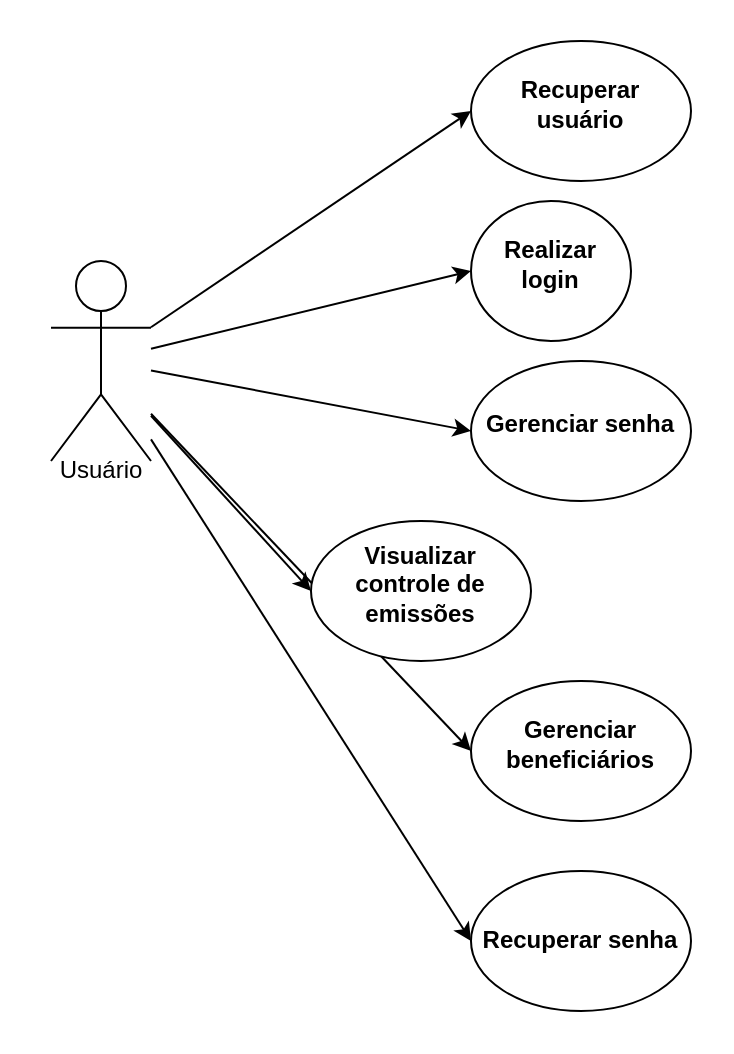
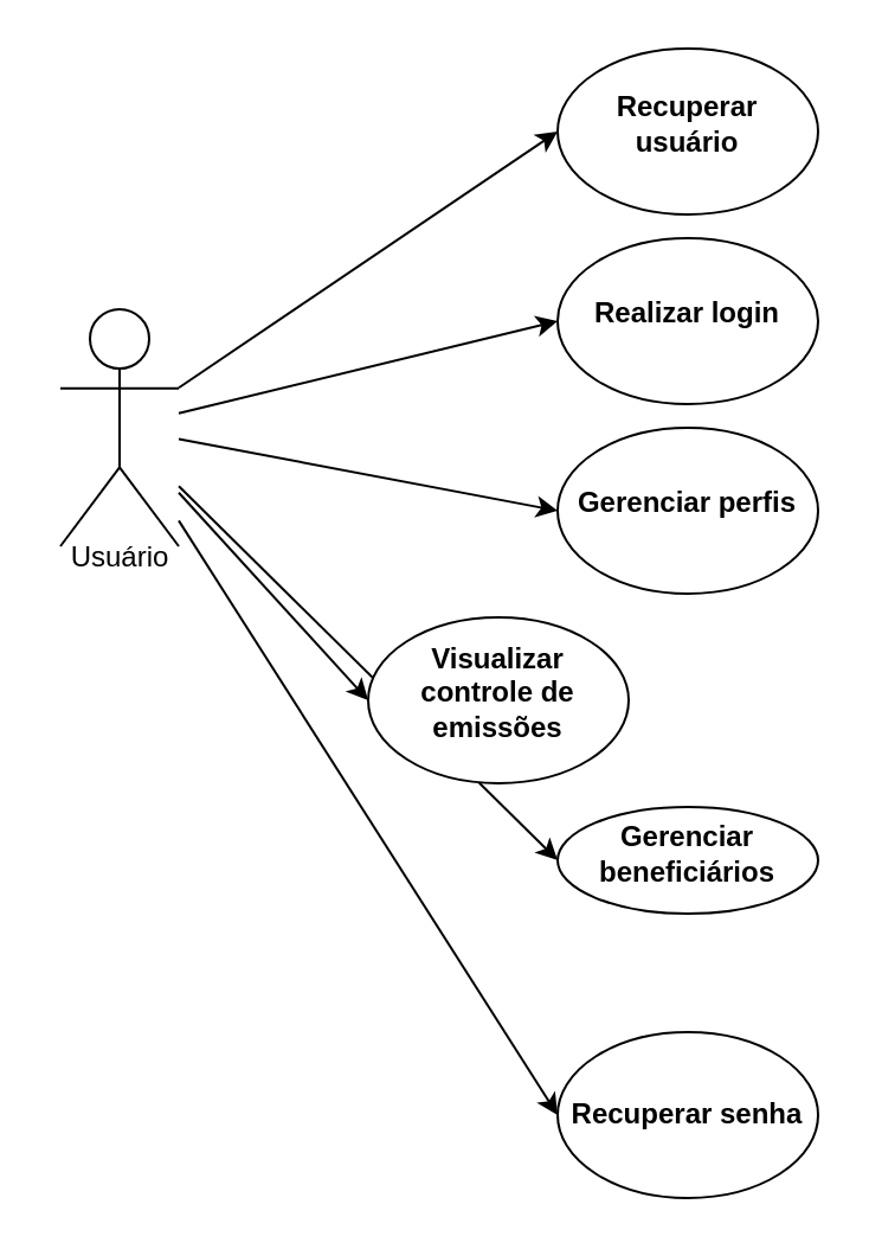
  <mxCell id="0" />
  <mxCell id="1" parent="0" />
  <mxCell id="2" style="rounded=0;orthogonalLoop=1;jettySize=auto;html=1;entryX=0;entryY=0.5;entryDx=0;entryDy=0;" edge="1" parent="1" source="8" target="12"><mxGeometry relative="1" as="geometry" /></mxCell>
  <mxCell id="3" style="rounded=0;orthogonalLoop=1;jettySize=auto;html=1;entryX=0;entryY=0.5;entryDx=0;entryDy=0;" edge="1" parent="1" source="8" target="9"><mxGeometry relative="1" as="geometry" /></mxCell>
  <mxCell id="4" style="rounded=0;orthogonalLoop=1;jettySize=auto;html=1;entryX=0;entryY=0.5;entryDx=0;entryDy=0;" edge="1" parent="1" source="8" target="10"><mxGeometry relative="1" as="geometry" /></mxCell>
  <mxCell id="5" style="rounded=0;orthogonalLoop=1;jettySize=auto;html=1;entryX=0;entryY=0.5;entryDx=0;entryDy=0;" edge="1" parent="1" source="8" target="11"><mxGeometry relative="1" as="geometry" /></mxCell>
  <mxCell id="6" style="rounded=0;orthogonalLoop=1;jettySize=auto;html=1;entryX=0;entryY=0.5;entryDx=0;entryDy=0;" edge="1" parent="1" source="8" target="13"><mxGeometry relative="1" as="geometry" /></mxCell>
  <mxCell id="7" style="rounded=0;orthogonalLoop=1;jettySize=auto;html=1;entryX=0;entryY=0.5;entryDx=0;entryDy=0;" edge="1" parent="1" source="8" target="14"><mxGeometry relative="1" as="geometry" /></mxCell>
  <mxCell id="8" value="" style="shape=umlActor;verticalLabelPosition=bottom;verticalAlign=top;html=1;outlineConnect=0;" vertex="1" parent="1"><mxGeometry x="25" y="130" width="50" height="100" as="geometry" /></mxCell>
- <mxCell id="9" value="&lt;table&gt;&lt;tbody&gt;&lt;tr data-end=&quot;909&quot; data-start=&quot;827&quot;&gt;&lt;td data-end=&quot;909&quot; data-start=&quot;870&quot; data-col-size=&quot;sm&quot;&gt;&lt;strong data-end=&quot;890&quot; data-start=&quot;872&quot;&gt;Realizar login&lt;/strong&gt;&lt;/td&gt;&lt;/tr&gt;&lt;/tbody&gt;&lt;/table&gt;&lt;table&gt;&lt;tbody&gt;&lt;tr data-end=&quot;992&quot; data-start=&quot;910&quot;&gt;&lt;td data-col-size=&quot;sm&quot; data-end=&quot;953&quot; data-start=&quot;910&quot;&gt;&lt;/td&gt;&lt;/tr&gt;&lt;/tbody&gt;&lt;/table&gt;" style="ellipse;whiteSpace=wrap;html=1;" vertex="1" parent="1"><mxGeometry x="235" y="100" width="80" height="70" as="geometry" /></mxCell>
- <mxCell id="10" value="&lt;table&gt;&lt;tbody&gt;&lt;tr data-end=&quot;992&quot; data-start=&quot;910&quot;&gt;&lt;td data-end=&quot;992&quot; data-start=&quot;953&quot; data-col-size=&quot;sm&quot;&gt;&lt;strong data-end=&quot;975&quot; data-start=&quot;955&quot;&gt;Gerenciar senha&lt;/strong&gt;&lt;/td&gt;&lt;/tr&gt;&lt;/tbody&gt;&lt;/table&gt;&lt;table&gt;&lt;tbody&gt;&lt;tr data-end=&quot;1075&quot; data-start=&quot;993&quot;&gt;&lt;td data-col-size=&quot;sm&quot; data-end=&quot;1036&quot; data-start=&quot;993&quot;&gt;&lt;/td&gt;&lt;/tr&gt;&lt;/tbody&gt;&lt;/table&gt;" style="ellipse;whiteSpace=wrap;html=1;" vertex="1" parent="1"><mxGeometry x="235" y="180" width="110" height="70" as="geometry" /></mxCell>
+ <mxCell id="9" value="&lt;table&gt;&lt;tbody&gt;&lt;tr data-end=&quot;909&quot; data-start=&quot;827&quot;&gt;&lt;td data-end=&quot;909&quot; data-start=&quot;870&quot; data-col-size=&quot;sm&quot;&gt;&lt;strong data-end=&quot;890&quot; data-start=&quot;872&quot;&gt;Realizar login&lt;/strong&gt;&lt;/td&gt;&lt;/tr&gt;&lt;/tbody&gt;&lt;/table&gt;&lt;table&gt;&lt;tbody&gt;&lt;tr data-end=&quot;992&quot; data-start=&quot;910&quot;&gt;&lt;td data-col-size=&quot;sm&quot; data-end=&quot;953&quot; data-start=&quot;910&quot;&gt;&lt;/td&gt;&lt;/tr&gt;&lt;/tbody&gt;&lt;/table&gt;" style="ellipse;whiteSpace=wrap;html=1;" vertex="1" parent="1"><mxGeometry x="235" y="100" width="110" height="70" as="geometry" /></mxCell>
+ <mxCell id="10" value="&lt;table&gt;&lt;tbody&gt;&lt;tr data-end=&quot;992&quot; data-start=&quot;910&quot;&gt;&lt;td data-end=&quot;992&quot; data-start=&quot;953&quot; data-col-size=&quot;sm&quot;&gt;&lt;strong data-end=&quot;975&quot; data-start=&quot;955&quot;&gt;Gerenciar perfis&lt;/strong&gt;&lt;/td&gt;&lt;/tr&gt;&lt;/tbody&gt;&lt;/table&gt;&lt;table&gt;&lt;tbody&gt;&lt;tr data-end=&quot;1075&quot; data-start=&quot;993&quot;&gt;&lt;td data-col-size=&quot;sm&quot; data-end=&quot;1036&quot; data-start=&quot;993&quot;&gt;&lt;/td&gt;&lt;/tr&gt;&lt;/tbody&gt;&lt;/table&gt;" style="ellipse;whiteSpace=wrap;html=1;" vertex="1" parent="1"><mxGeometry x="235" y="180" width="110" height="70" as="geometry" /></mxCell>
  <mxCell id="11" value="&lt;table&gt;&lt;tbody&gt;&lt;tr data-end=&quot;1158&quot; data-start=&quot;1076&quot;&gt;&lt;td data-end=&quot;1158&quot; data-start=&quot;1119&quot; data-col-size=&quot;sm&quot;&gt;&lt;strong data-end=&quot;1156&quot; data-start=&quot;1121&quot;&gt;Visualizar controle de emissões&lt;/strong&gt;&lt;/td&gt;&lt;/tr&gt;&lt;/tbody&gt;&lt;/table&gt;&lt;table&gt;&lt;tbody&gt;&lt;tr data-end=&quot;1241&quot; data-start=&quot;1159&quot;&gt;&lt;td data-col-size=&quot;sm&quot; data-end=&quot;1202&quot; data-start=&quot;1159&quot;&gt;&lt;/td&gt;&lt;/tr&gt;&lt;/tbody&gt;&lt;/table&gt;" style="ellipse;whiteSpace=wrap;html=1;" vertex="1" parent="1"><mxGeometry x="155" y="260" width="110" height="70" as="geometry" /></mxCell>
  <mxCell id="12" value="&lt;table&gt;&lt;tbody&gt;&lt;tr data-end=&quot;826&quot; data-start=&quot;744&quot;&gt;&lt;td data-end=&quot;826&quot; data-start=&quot;787&quot; data-col-size=&quot;sm&quot;&gt;&lt;strong data-end=&quot;810&quot; data-start=&quot;789&quot;&gt;Recuperar usuário&lt;/strong&gt;&lt;/td&gt;&lt;/tr&gt;&lt;/tbody&gt;&lt;/table&gt;&lt;table&gt;&lt;tbody&gt;&lt;tr data-end=&quot;909&quot; data-start=&quot;827&quot;&gt;&lt;td data-col-size=&quot;sm&quot; data-end=&quot;870&quot; data-start=&quot;827&quot;&gt;&lt;/td&gt;&lt;/tr&gt;&lt;/tbody&gt;&lt;/table&gt;" style="ellipse;whiteSpace=wrap;html=1;" vertex="1" parent="1"><mxGeometry x="235" y="20" width="110" height="70" as="geometry" /></mxCell>
- <mxCell id="13" value="&lt;table&gt;&lt;tbody&gt;&lt;tr data-end=&quot;1241&quot; data-start=&quot;1159&quot;&gt;&lt;td data-end=&quot;1241&quot; data-start=&quot;1202&quot; data-col-size=&quot;sm&quot;&gt;&lt;strong data-end=&quot;1231&quot; data-start=&quot;1204&quot;&gt;Gerenciar beneficiários&lt;/strong&gt;&lt;/td&gt;&lt;/tr&gt;&lt;/tbody&gt;&lt;/table&gt;&lt;table&gt;&lt;tbody&gt;&lt;tr data-end=&quot;1323&quot; data-start=&quot;1242&quot;&gt;&lt;td data-col-size=&quot;sm&quot; data-end=&quot;1285&quot; data-start=&quot;1242&quot;&gt;&lt;/td&gt;&lt;/tr&gt;&lt;/tbody&gt;&lt;/table&gt;" style="ellipse;whiteSpace=wrap;html=1;" vertex="1" parent="1"><mxGeometry x="235" y="340" width="110" height="70" as="geometry" /></mxCell>
+ <mxCell id="13" value="&lt;table&gt;&lt;tbody&gt;&lt;tr data-end=&quot;1241&quot; data-start=&quot;1159&quot;&gt;&lt;td data-end=&quot;1241&quot; data-start=&quot;1202&quot; data-col-size=&quot;sm&quot;&gt;&lt;strong data-end=&quot;1231&quot; data-start=&quot;1204&quot;&gt;Gerenciar beneficiários&lt;/strong&gt;&lt;/td&gt;&lt;/tr&gt;&lt;/tbody&gt;&lt;/table&gt;&lt;table&gt;&lt;tbody&gt;&lt;tr data-end=&quot;1323&quot; data-start=&quot;1242&quot;&gt;&lt;td data-col-size=&quot;sm&quot; data-end=&quot;1285&quot; data-start=&quot;1242&quot;&gt;&lt;/td&gt;&lt;/tr&gt;&lt;/tbody&gt;&lt;/table&gt;" style="ellipse;whiteSpace=wrap;html=1;" vertex="1" parent="1"><mxGeometry x="235" y="340" width="110" height="45" as="geometry" /></mxCell>
  <mxCell id="14" value="&lt;b&gt;Recuperar senha&lt;/b&gt;" style="ellipse;whiteSpace=wrap;html=1;" vertex="1" parent="1"><mxGeometry x="235" y="435" width="110" height="70" as="geometry" /></mxCell>
  <mxCell id="15" value="Usuário" style="text;html=1;align=center;verticalAlign=middle;resizable=0;points=[];autosize=1;strokeColor=none;fillColor=none;" vertex="1" parent="1"><mxGeometry x="20" y="220" width="60" height="30" as="geometry" /></mxCell>
